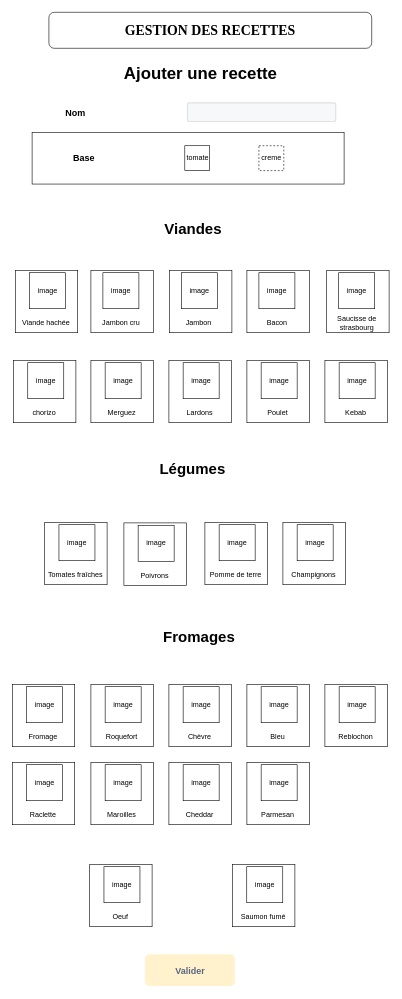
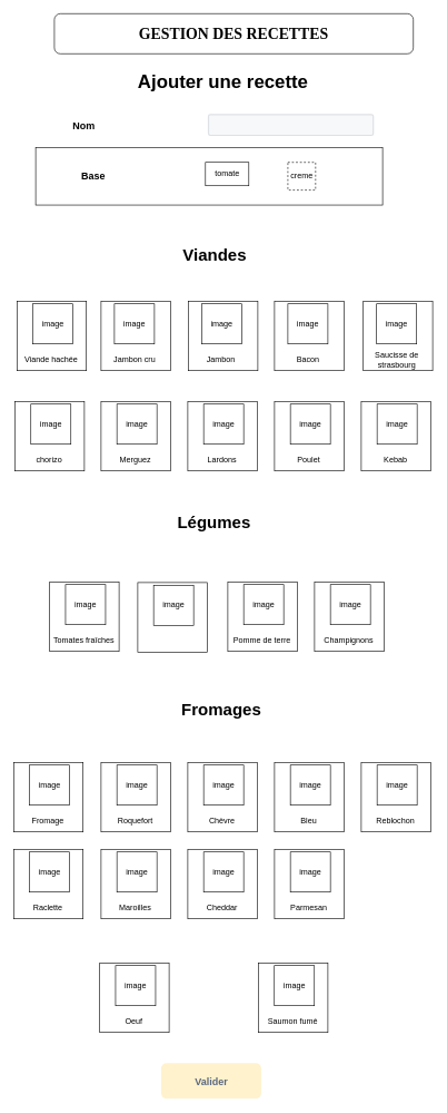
  <mxCell id="0" />
  <mxCell id="1" parent="0" />
  <mxCell id="2" value="&lt;b&gt;&lt;font style=&quot;font-size: 23px&quot; face=&quot;Verdana&quot;&gt;GESTION DES RECETTES&lt;/font&gt;&lt;/b&gt;" style="whiteSpace=wrap;html=1;rounded=1;" vertex="1" parent="1"><mxGeometry x="81" y="20" width="538" height="60" as="geometry" /></mxCell>
  <mxCell id="3" value="&lt;font size=&quot;1&quot;&gt;&lt;b style=&quot;font-size: 28px&quot;&gt;Ajouter une recette&lt;/b&gt;&lt;/font&gt;" style="text;html=1;strokeColor=none;fillColor=none;align=center;verticalAlign=middle;whiteSpace=wrap;rounded=0;" vertex="1" parent="1"><mxGeometry x="104" y="100" width="460" height="41" as="geometry" /></mxCell>
  <mxCell id="4" value="&lt;b&gt;&lt;font style=&quot;font-size: 15px&quot;&gt;Nom&lt;/font&gt;&lt;/b&gt;" style="rhombus;whiteSpace=wrap;html=1;strokeColor=#FFFFFF;" vertex="1" parent="1"><mxGeometry x="53" y="170" width="145" height="33" as="geometry" /></mxCell>
  <mxCell id="5" value="" style="rounded=1;arcSize=9;fillColor=#F7F8F9;align=left;spacingLeft=5;strokeColor=#DEE1E6;html=1;strokeWidth=2;fontSize=12" vertex="1" parent="1"><mxGeometry x="312" y="171" width="247" height="31" as="geometry" /></mxCell>
  <mxCell id="6" value="" style="group" vertex="1" connectable="0" parent="1"><mxGeometry x="53" y="220" width="520" height="86.25" as="geometry" /></mxCell>
  <mxCell id="7" value="" style="rounded=0;whiteSpace=wrap;html=1;" vertex="1" parent="6"><mxGeometry width="520" height="86.25" as="geometry" /></mxCell>
  <mxCell id="8" value="&lt;b&gt;&lt;font style=&quot;font-size: 15px&quot;&gt;Base&lt;/font&gt;&lt;/b&gt;" style="text;html=1;align=center;verticalAlign=middle;resizable=0;points=[];autosize=1;" vertex="1" parent="6"><mxGeometry x="63" y="34.12" width="46" height="18" as="geometry" /></mxCell>
- <mxCell id="9" value="tomate" style="whiteSpace=wrap;html=1;aspect=fixed;" vertex="1" parent="6"><mxGeometry x="254.5" y="22.37" width="41.5" height="41.5" as="geometry" /></mxCell>
+ <mxCell id="9" value="tomate" style="whiteSpace=wrap;html=1;aspect=fixed;" vertex="1" parent="6"><mxGeometry x="254.5" y="22.37" width="65" height="35" as="geometry" /></mxCell>
  <mxCell id="10" value="creme" style="whiteSpace=wrap;html=1;aspect=fixed;dashed=1;" vertex="1" parent="6"><mxGeometry x="378" y="22.37" width="41.5" height="41.5" as="geometry" /></mxCell>
  <mxCell id="11" value="" style="group" vertex="1" connectable="0" parent="1"><mxGeometry x="25" y="450" width="104" height="104" as="geometry" /></mxCell>
  <mxCell id="12" value="" style="whiteSpace=wrap;html=1;aspect=fixed;" vertex="1" parent="11"><mxGeometry width="104" height="104" as="geometry" /></mxCell>
  <mxCell id="13" value="image" style="whiteSpace=wrap;html=1;aspect=fixed;" vertex="1" parent="11"><mxGeometry x="23.75" y="4" width="60" height="60" as="geometry" /></mxCell>
  <mxCell id="14" value="Viande hachée" style="text;html=1;align=center;verticalAlign=middle;resizable=0;points=[];autosize=1;" vertex="1" parent="11"><mxGeometry x="1" y="78" width="100" height="20" as="geometry" /></mxCell>
  <mxCell id="15" value="" style="group" vertex="1" connectable="0" parent="1"><mxGeometry x="151" y="450" width="104" height="104" as="geometry" /></mxCell>
  <mxCell id="16" value="" style="whiteSpace=wrap;html=1;aspect=fixed;" vertex="1" parent="15"><mxGeometry width="104" height="104" as="geometry" /></mxCell>
  <mxCell id="17" value="image" style="whiteSpace=wrap;html=1;aspect=fixed;" vertex="1" parent="15"><mxGeometry x="20" y="4" width="60" height="60" as="geometry" /></mxCell>
  <mxCell id="18" value="Jambon cru" style="text;html=1;align=center;verticalAlign=middle;resizable=0;points=[];autosize=1;" vertex="1" parent="15"><mxGeometry x="10" y="78" width="80" height="20" as="geometry" /></mxCell>
  <mxCell id="19" value="" style="group" vertex="1" connectable="0" parent="1"><mxGeometry x="282" y="450" width="104" height="104" as="geometry" /></mxCell>
  <mxCell id="20" value="" style="whiteSpace=wrap;html=1;aspect=fixed;" vertex="1" parent="19"><mxGeometry width="104" height="104" as="geometry" /></mxCell>
  <mxCell id="21" value="image" style="whiteSpace=wrap;html=1;aspect=fixed;" vertex="1" parent="19"><mxGeometry x="20" y="4" width="60" height="60" as="geometry" /></mxCell>
  <mxCell id="22" value="Jambon&amp;nbsp;" style="text;html=1;align=center;verticalAlign=middle;resizable=0;points=[];autosize=1;" vertex="1" parent="19"><mxGeometry x="20" y="78" width="60" height="20" as="geometry" /></mxCell>
  <mxCell id="23" value="" style="group" vertex="1" connectable="0" parent="1"><mxGeometry x="411" y="450" width="104" height="104" as="geometry" /></mxCell>
  <mxCell id="24" value="" style="whiteSpace=wrap;html=1;aspect=fixed;" vertex="1" parent="23"><mxGeometry width="104" height="104" as="geometry" /></mxCell>
  <mxCell id="25" value="image" style="whiteSpace=wrap;html=1;aspect=fixed;" vertex="1" parent="23"><mxGeometry x="20" y="4" width="60" height="60" as="geometry" /></mxCell>
  <mxCell id="26" value="Bacon" style="text;html=1;align=center;verticalAlign=middle;resizable=0;points=[];autosize=1;" vertex="1" parent="23"><mxGeometry x="25" y="78" width="50" height="20" as="geometry" /></mxCell>
  <mxCell id="27" value="" style="group" vertex="1" connectable="0" parent="1"><mxGeometry x="22" y="600" width="104" height="104" as="geometry" /></mxCell>
  <mxCell id="28" value="" style="whiteSpace=wrap;html=1;aspect=fixed;" vertex="1" parent="27"><mxGeometry width="104" height="104" as="geometry" /></mxCell>
  <mxCell id="29" value="image" style="whiteSpace=wrap;html=1;aspect=fixed;" vertex="1" parent="27"><mxGeometry x="23.75" y="4" width="60" height="60" as="geometry" /></mxCell>
  <mxCell id="30" value="chorizo" style="text;html=1;align=center;verticalAlign=middle;resizable=0;points=[];autosize=1;" vertex="1" parent="27"><mxGeometry x="26" y="78" width="50" height="20" as="geometry" /></mxCell>
  <mxCell id="31" value="" style="group" vertex="1" connectable="0" parent="1"><mxGeometry x="151" y="600" width="104" height="104" as="geometry" /></mxCell>
  <mxCell id="32" value="" style="whiteSpace=wrap;html=1;aspect=fixed;" vertex="1" parent="31"><mxGeometry width="104" height="104" as="geometry" /></mxCell>
  <mxCell id="33" value="image" style="whiteSpace=wrap;html=1;aspect=fixed;" vertex="1" parent="31"><mxGeometry x="23.75" y="4" width="60" height="60" as="geometry" /></mxCell>
  <mxCell id="34" value="Merguez" style="text;html=1;align=center;verticalAlign=middle;resizable=0;points=[];autosize=1;" vertex="1" parent="31"><mxGeometry x="21" y="78" width="60" height="20" as="geometry" /></mxCell>
  <mxCell id="35" value="" style="group" vertex="1" connectable="0" parent="1"><mxGeometry x="281" y="600" width="104" height="104" as="geometry" /></mxCell>
  <mxCell id="36" value="" style="whiteSpace=wrap;html=1;aspect=fixed;" vertex="1" parent="35"><mxGeometry width="104" height="104" as="geometry" /></mxCell>
  <mxCell id="37" value="image" style="whiteSpace=wrap;html=1;aspect=fixed;" vertex="1" parent="35"><mxGeometry x="23.75" y="4" width="60" height="60" as="geometry" /></mxCell>
  <mxCell id="38" value="Lardons" style="text;html=1;align=center;verticalAlign=middle;resizable=0;points=[];autosize=1;" vertex="1" parent="35"><mxGeometry x="21" y="78" width="60" height="20" as="geometry" /></mxCell>
  <mxCell id="39" value="" style="group" vertex="1" connectable="0" parent="1"><mxGeometry x="411" y="600" width="104" height="104" as="geometry" /></mxCell>
  <mxCell id="40" value="" style="whiteSpace=wrap;html=1;aspect=fixed;" vertex="1" parent="39"><mxGeometry width="104" height="104" as="geometry" /></mxCell>
  <mxCell id="41" value="image" style="whiteSpace=wrap;html=1;aspect=fixed;" vertex="1" parent="39"><mxGeometry x="23.75" y="4" width="60" height="60" as="geometry" /></mxCell>
  <mxCell id="42" value="Poulet" style="text;html=1;align=center;verticalAlign=middle;resizable=0;points=[];autosize=1;" vertex="1" parent="39"><mxGeometry x="26" y="78" width="50" height="20" as="geometry" /></mxCell>
  <mxCell id="43" value="" style="group" vertex="1" connectable="0" parent="1"><mxGeometry x="544" y="450" width="104" height="104" as="geometry" /></mxCell>
  <mxCell id="44" value="" style="whiteSpace=wrap;html=1;aspect=fixed;" vertex="1" parent="43"><mxGeometry width="104" height="104" as="geometry" /></mxCell>
  <mxCell id="45" value="image" style="whiteSpace=wrap;html=1;aspect=fixed;" vertex="1" parent="43"><mxGeometry x="20" y="4" width="60" height="60" as="geometry" /></mxCell>
  <mxCell id="46" value="Saucisse de&lt;br&gt;strasbourg" style="text;html=1;align=center;verticalAlign=middle;resizable=0;points=[];autosize=1;" vertex="1" parent="43"><mxGeometry x="10" y="73" width="80" height="30" as="geometry" /></mxCell>
  <mxCell id="47" value="" style="group" vertex="1" connectable="0" parent="1"><mxGeometry x="74" y="870" width="106" height="104" as="geometry" /></mxCell>
  <mxCell id="48" value="" style="whiteSpace=wrap;html=1;aspect=fixed;" vertex="1" parent="47"><mxGeometry width="104" height="104" as="geometry" /></mxCell>
  <mxCell id="49" value="image" style="whiteSpace=wrap;html=1;aspect=fixed;" vertex="1" parent="47"><mxGeometry x="23.75" y="4" width="60" height="60" as="geometry" /></mxCell>
  <mxCell id="50" value="Tomates fraîches" style="text;html=1;align=center;verticalAlign=middle;resizable=0;points=[];autosize=1;" vertex="1" parent="47"><mxGeometry x="-4" y="78" width="110" height="20" as="geometry" /></mxCell>
  <mxCell id="51" value="" style="group" vertex="1" connectable="0" parent="1"><mxGeometry x="206" y="871" width="106" height="104" as="geometry" /></mxCell>
  <mxCell id="52" value="" style="whiteSpace=wrap;html=1;aspect=fixed;" vertex="1" parent="51"><mxGeometry width="104" height="104" as="geometry" /></mxCell>
  <mxCell id="53" value="image" style="whiteSpace=wrap;html=1;aspect=fixed;" vertex="1" parent="51"><mxGeometry x="23.75" y="4" width="60" height="60" as="geometry" /></mxCell>
- <mxCell id="54" value="Poivrons" style="text;html=1;align=center;verticalAlign=middle;resizable=0;points=[];autosize=1;" vertex="1" parent="51"><mxGeometry x="21" y="78" width="60" height="20" as="geometry" /></mxCell>
  <mxCell id="55" value="" style="group" vertex="1" connectable="0" parent="1"><mxGeometry x="341" y="870" width="106" height="104" as="geometry" /></mxCell>
  <mxCell id="56" value="" style="whiteSpace=wrap;html=1;aspect=fixed;" vertex="1" parent="55"><mxGeometry width="104" height="104" as="geometry" /></mxCell>
  <mxCell id="57" value="image" style="whiteSpace=wrap;html=1;aspect=fixed;" vertex="1" parent="55"><mxGeometry x="23.75" y="4" width="60" height="60" as="geometry" /></mxCell>
  <mxCell id="58" value="Pomme de terre" style="text;html=1;align=center;verticalAlign=middle;resizable=0;points=[];autosize=1;" vertex="1" parent="55"><mxGeometry x="1" y="78" width="100" height="20" as="geometry" /></mxCell>
  <mxCell id="59" value="" style="group" vertex="1" connectable="0" parent="1"><mxGeometry x="471" y="870" width="106" height="104" as="geometry" /></mxCell>
  <mxCell id="60" value="" style="whiteSpace=wrap;html=1;aspect=fixed;" vertex="1" parent="59"><mxGeometry width="104" height="104" as="geometry" /></mxCell>
  <mxCell id="61" value="image" style="whiteSpace=wrap;html=1;aspect=fixed;" vertex="1" parent="59"><mxGeometry x="23.75" y="4" width="60" height="60" as="geometry" /></mxCell>
  <mxCell id="62" value="Champignons" style="text;html=1;align=center;verticalAlign=middle;resizable=0;points=[];autosize=1;" vertex="1" parent="59"><mxGeometry x="6" y="78" width="90" height="20" as="geometry" /></mxCell>
  <mxCell id="63" value="" style="group" vertex="1" connectable="0" parent="1"><mxGeometry x="541" y="600" width="104" height="104" as="geometry" /></mxCell>
  <mxCell id="64" value="" style="whiteSpace=wrap;html=1;aspect=fixed;" vertex="1" parent="63"><mxGeometry width="104" height="104" as="geometry" /></mxCell>
  <mxCell id="65" value="image" style="whiteSpace=wrap;html=1;aspect=fixed;" vertex="1" parent="63"><mxGeometry x="23.75" y="4" width="60" height="60" as="geometry" /></mxCell>
  <mxCell id="66" value="Kebab" style="text;html=1;align=center;verticalAlign=middle;resizable=0;points=[];autosize=1;" vertex="1" parent="63"><mxGeometry x="26" y="78" width="50" height="20" as="geometry" /></mxCell>
  <mxCell id="67" value="Fromages" style="text;html=1;align=center;verticalAlign=middle;resizable=0;points=[];autosize=1;fontSize=25;fontStyle=1" vertex="1" parent="1"><mxGeometry x="266" y="1040" width="130" height="40" as="geometry" /></mxCell>
  <mxCell id="68" value="" style="group" vertex="1" connectable="0" parent="1"><mxGeometry x="20" y="1140" width="627" height="404" as="geometry" /></mxCell>
  <mxCell id="69" value="" style="group" vertex="1" connectable="0" parent="68"><mxGeometry width="106" height="104" as="geometry" /></mxCell>
  <mxCell id="70" value="" style="whiteSpace=wrap;html=1;aspect=fixed;" vertex="1" parent="69"><mxGeometry width="104" height="104" as="geometry" /></mxCell>
  <mxCell id="71" value="image" style="whiteSpace=wrap;html=1;aspect=fixed;" vertex="1" parent="69"><mxGeometry x="23.75" y="4" width="60" height="60" as="geometry" /></mxCell>
  <mxCell id="72" value="Fromage" style="text;html=1;align=center;verticalAlign=middle;resizable=0;points=[];autosize=1;" vertex="1" parent="69"><mxGeometry x="21" y="78" width="60" height="20" as="geometry" /></mxCell>
  <mxCell id="73" value="" style="group" vertex="1" connectable="0" parent="68"><mxGeometry x="131" width="106" height="104" as="geometry" /></mxCell>
  <mxCell id="74" value="" style="whiteSpace=wrap;html=1;aspect=fixed;" vertex="1" parent="73"><mxGeometry width="104" height="104" as="geometry" /></mxCell>
  <mxCell id="75" value="image" style="whiteSpace=wrap;html=1;aspect=fixed;" vertex="1" parent="73"><mxGeometry x="23.75" y="4" width="60" height="60" as="geometry" /></mxCell>
  <mxCell id="76" value="Roquefort" style="text;html=1;align=center;verticalAlign=middle;resizable=0;points=[];autosize=1;" vertex="1" parent="73"><mxGeometry x="16" y="78" width="70" height="20" as="geometry" /></mxCell>
  <mxCell id="77" value="" style="group" vertex="1" connectable="0" parent="68"><mxGeometry x="261" width="106" height="104" as="geometry" /></mxCell>
  <mxCell id="78" value="" style="whiteSpace=wrap;html=1;aspect=fixed;" vertex="1" parent="77"><mxGeometry width="104" height="104" as="geometry" /></mxCell>
  <mxCell id="79" value="image" style="whiteSpace=wrap;html=1;aspect=fixed;" vertex="1" parent="77"><mxGeometry x="23.75" y="4" width="60" height="60" as="geometry" /></mxCell>
  <mxCell id="80" value="Chèvre" style="text;html=1;align=center;verticalAlign=middle;resizable=0;points=[];autosize=1;" vertex="1" parent="77"><mxGeometry x="26" y="78" width="50" height="20" as="geometry" /></mxCell>
  <mxCell id="81" value="" style="group" vertex="1" connectable="0" parent="68"><mxGeometry x="391" width="106" height="104" as="geometry" /></mxCell>
  <mxCell id="82" value="" style="whiteSpace=wrap;html=1;aspect=fixed;" vertex="1" parent="81"><mxGeometry width="104" height="104" as="geometry" /></mxCell>
  <mxCell id="83" value="image" style="whiteSpace=wrap;html=1;aspect=fixed;" vertex="1" parent="81"><mxGeometry x="23.75" y="4" width="60" height="60" as="geometry" /></mxCell>
  <mxCell id="84" value="Bleu" style="text;html=1;align=center;verticalAlign=middle;resizable=0;points=[];autosize=1;" vertex="1" parent="81"><mxGeometry x="31" y="78" width="40" height="20" as="geometry" /></mxCell>
  <mxCell id="85" value="" style="group" vertex="1" connectable="0" parent="68"><mxGeometry x="521" width="106" height="104" as="geometry" /></mxCell>
  <mxCell id="86" value="" style="whiteSpace=wrap;html=1;aspect=fixed;" vertex="1" parent="85"><mxGeometry width="104" height="104" as="geometry" /></mxCell>
  <mxCell id="87" value="image" style="whiteSpace=wrap;html=1;aspect=fixed;" vertex="1" parent="85"><mxGeometry x="23.75" y="4" width="60" height="60" as="geometry" /></mxCell>
  <mxCell id="88" value="Reblochon" style="text;html=1;align=center;verticalAlign=middle;resizable=0;points=[];autosize=1;" vertex="1" parent="85"><mxGeometry x="16" y="78" width="70" height="20" as="geometry" /></mxCell>
  <mxCell id="89" value="" style="group" vertex="1" connectable="0" parent="68"><mxGeometry y="130" width="106" height="104" as="geometry" /></mxCell>
  <mxCell id="90" value="" style="whiteSpace=wrap;html=1;aspect=fixed;" vertex="1" parent="89"><mxGeometry width="104" height="104" as="geometry" /></mxCell>
  <mxCell id="91" value="image" style="whiteSpace=wrap;html=1;aspect=fixed;" vertex="1" parent="89"><mxGeometry x="23.75" y="4" width="60" height="60" as="geometry" /></mxCell>
  <mxCell id="92" value="Raclette" style="text;html=1;align=center;verticalAlign=middle;resizable=0;points=[];autosize=1;" vertex="1" parent="89"><mxGeometry x="21" y="78" width="60" height="20" as="geometry" /></mxCell>
  <mxCell id="93" value="" style="group" vertex="1" connectable="0" parent="68"><mxGeometry x="131" y="130" width="106" height="104" as="geometry" /></mxCell>
  <mxCell id="94" value="" style="whiteSpace=wrap;html=1;aspect=fixed;" vertex="1" parent="93"><mxGeometry width="104" height="104" as="geometry" /></mxCell>
  <mxCell id="95" value="image" style="whiteSpace=wrap;html=1;aspect=fixed;" vertex="1" parent="93"><mxGeometry x="23.75" y="4" width="60" height="60" as="geometry" /></mxCell>
  <mxCell id="96" value="Maroilles" style="text;html=1;align=center;verticalAlign=middle;resizable=0;points=[];autosize=1;" vertex="1" parent="93"><mxGeometry x="21" y="78" width="60" height="20" as="geometry" /></mxCell>
  <mxCell id="97" value="" style="group" vertex="1" connectable="0" parent="68"><mxGeometry x="261" y="130" width="106" height="104" as="geometry" /></mxCell>
  <mxCell id="98" value="" style="whiteSpace=wrap;html=1;aspect=fixed;" vertex="1" parent="97"><mxGeometry width="104" height="104" as="geometry" /></mxCell>
  <mxCell id="99" value="image" style="whiteSpace=wrap;html=1;aspect=fixed;" vertex="1" parent="97"><mxGeometry x="23.75" y="4" width="60" height="60" as="geometry" /></mxCell>
  <mxCell id="100" value="Cheddar" style="text;html=1;align=center;verticalAlign=middle;resizable=0;points=[];autosize=1;" vertex="1" parent="97"><mxGeometry x="21" y="78" width="60" height="20" as="geometry" /></mxCell>
  <mxCell id="101" value="" style="group" vertex="1" connectable="0" parent="68"><mxGeometry x="391" y="130" width="106" height="104" as="geometry" /></mxCell>
  <mxCell id="102" value="" style="whiteSpace=wrap;html=1;aspect=fixed;" vertex="1" parent="101"><mxGeometry width="104" height="104" as="geometry" /></mxCell>
  <mxCell id="103" value="image" style="whiteSpace=wrap;html=1;aspect=fixed;" vertex="1" parent="101"><mxGeometry x="23.75" y="4" width="60" height="60" as="geometry" /></mxCell>
  <mxCell id="104" value="Parmesan" style="text;html=1;align=center;verticalAlign=middle;resizable=0;points=[];autosize=1;" vertex="1" parent="101"><mxGeometry x="16" y="78" width="70" height="20" as="geometry" /></mxCell>
  <mxCell id="105" value="" style="group" vertex="1" connectable="0" parent="68"><mxGeometry x="129" y="300" width="106" height="104" as="geometry" /></mxCell>
  <mxCell id="106" value="" style="whiteSpace=wrap;html=1;aspect=fixed;" vertex="1" parent="105"><mxGeometry width="104" height="104" as="geometry" /></mxCell>
  <mxCell id="107" value="image" style="whiteSpace=wrap;html=1;aspect=fixed;" vertex="1" parent="105"><mxGeometry x="23.75" y="4" width="60" height="60" as="geometry" /></mxCell>
  <mxCell id="108" value="Oeuf" style="text;html=1;align=center;verticalAlign=middle;resizable=0;points=[];autosize=1;" vertex="1" parent="105"><mxGeometry x="31" y="78" width="40" height="20" as="geometry" /></mxCell>
  <mxCell id="109" value="" style="group" vertex="1" connectable="0" parent="68"><mxGeometry x="367" y="300" width="106" height="104" as="geometry" /></mxCell>
  <mxCell id="110" value="" style="whiteSpace=wrap;html=1;aspect=fixed;" vertex="1" parent="109"><mxGeometry width="104" height="104" as="geometry" /></mxCell>
  <mxCell id="111" value="image" style="whiteSpace=wrap;html=1;aspect=fixed;" vertex="1" parent="109"><mxGeometry x="23.75" y="4" width="60" height="60" as="geometry" /></mxCell>
  <mxCell id="112" value="Saumon fumé" style="text;html=1;align=center;verticalAlign=middle;resizable=0;points=[];autosize=1;" vertex="1" parent="109"><mxGeometry x="6" y="78" width="90" height="20" as="geometry" /></mxCell>
  <mxCell id="113" value="Légumes" style="text;html=1;align=center;verticalAlign=middle;resizable=0;points=[];autosize=1;fontSize=25;fontStyle=1" vertex="1" parent="1"><mxGeometry x="255" y="760" width="130" height="40" as="geometry" /></mxCell>
  <mxCell id="114" value="Viandes" style="text;html=1;align=center;verticalAlign=middle;resizable=0;points=[];autosize=1;fontSize=25;fontStyle=1" vertex="1" parent="1"><mxGeometry x="266" y="360" width="110" height="40" as="geometry" /></mxCell>
  <mxCell id="115" value="&lt;font style=&quot;font-size: 15px&quot;&gt;&lt;b&gt;Valider&lt;/b&gt;&lt;/font&gt;" style="rounded=1;fillColor=#fff2cc;strokeColor=none;html=1;fontColor=#596780;align=center;verticalAlign=middle;fontStyle=0;fontSize=12;" vertex="1" parent="1"><mxGeometry x="241" y="1590" width="150" height="53" as="geometry" /></mxCell>
